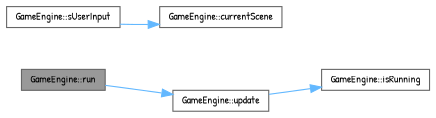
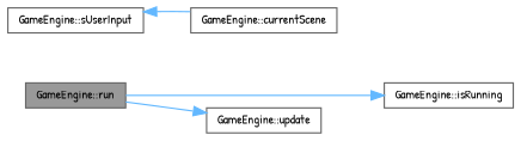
  digraph {
    fontname="Patrick Hand"
    rankdir=LR
    node [color=grey40 fillcolor=white fontname="Patrick Hand" fontsize=10 shape=box style=filled]
    edge [color=steelblue1 fontname="Patrick Hand" fontsize=10 labelfontname=Helvetica labelfontsize=10 style=solid]
    n1 [color=gray40 fillcolor=grey60 fontcolor=black height=0.2 label="GameEngine::run" width=0.4]
    n2 [height=0.2 label="GameEngine::isRunning" width=0.4]
    n3 [height=0.2 label="GameEngine::update" width=0.4]
    n4 [height=0.2 label="GameEngine::sUserInput" width=0.4]
    n5 [height=0.2 label="GameEngine::currentScene" width=0.4]
-   n3 -> n2
+   n1 -> n2
    n1 -> n3
-   n4 -> n5
+   n5 -> n4
  }
